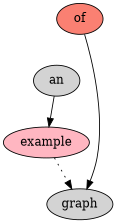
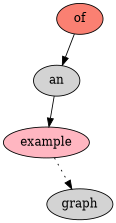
  digraph {
    node [fillcolor=lightgrey style=filled]
    edge [style=solid]
    n1 [label=an]
    n2 [fillcolor=lightpink label=example]
    n3 [label="graph"]
    n4 [fillcolor=salmon label=of]
    n1 -> n2
    n2 -> n3 [style=dotted]
-   n4 -> n3
+   n4 -> n1
  }
